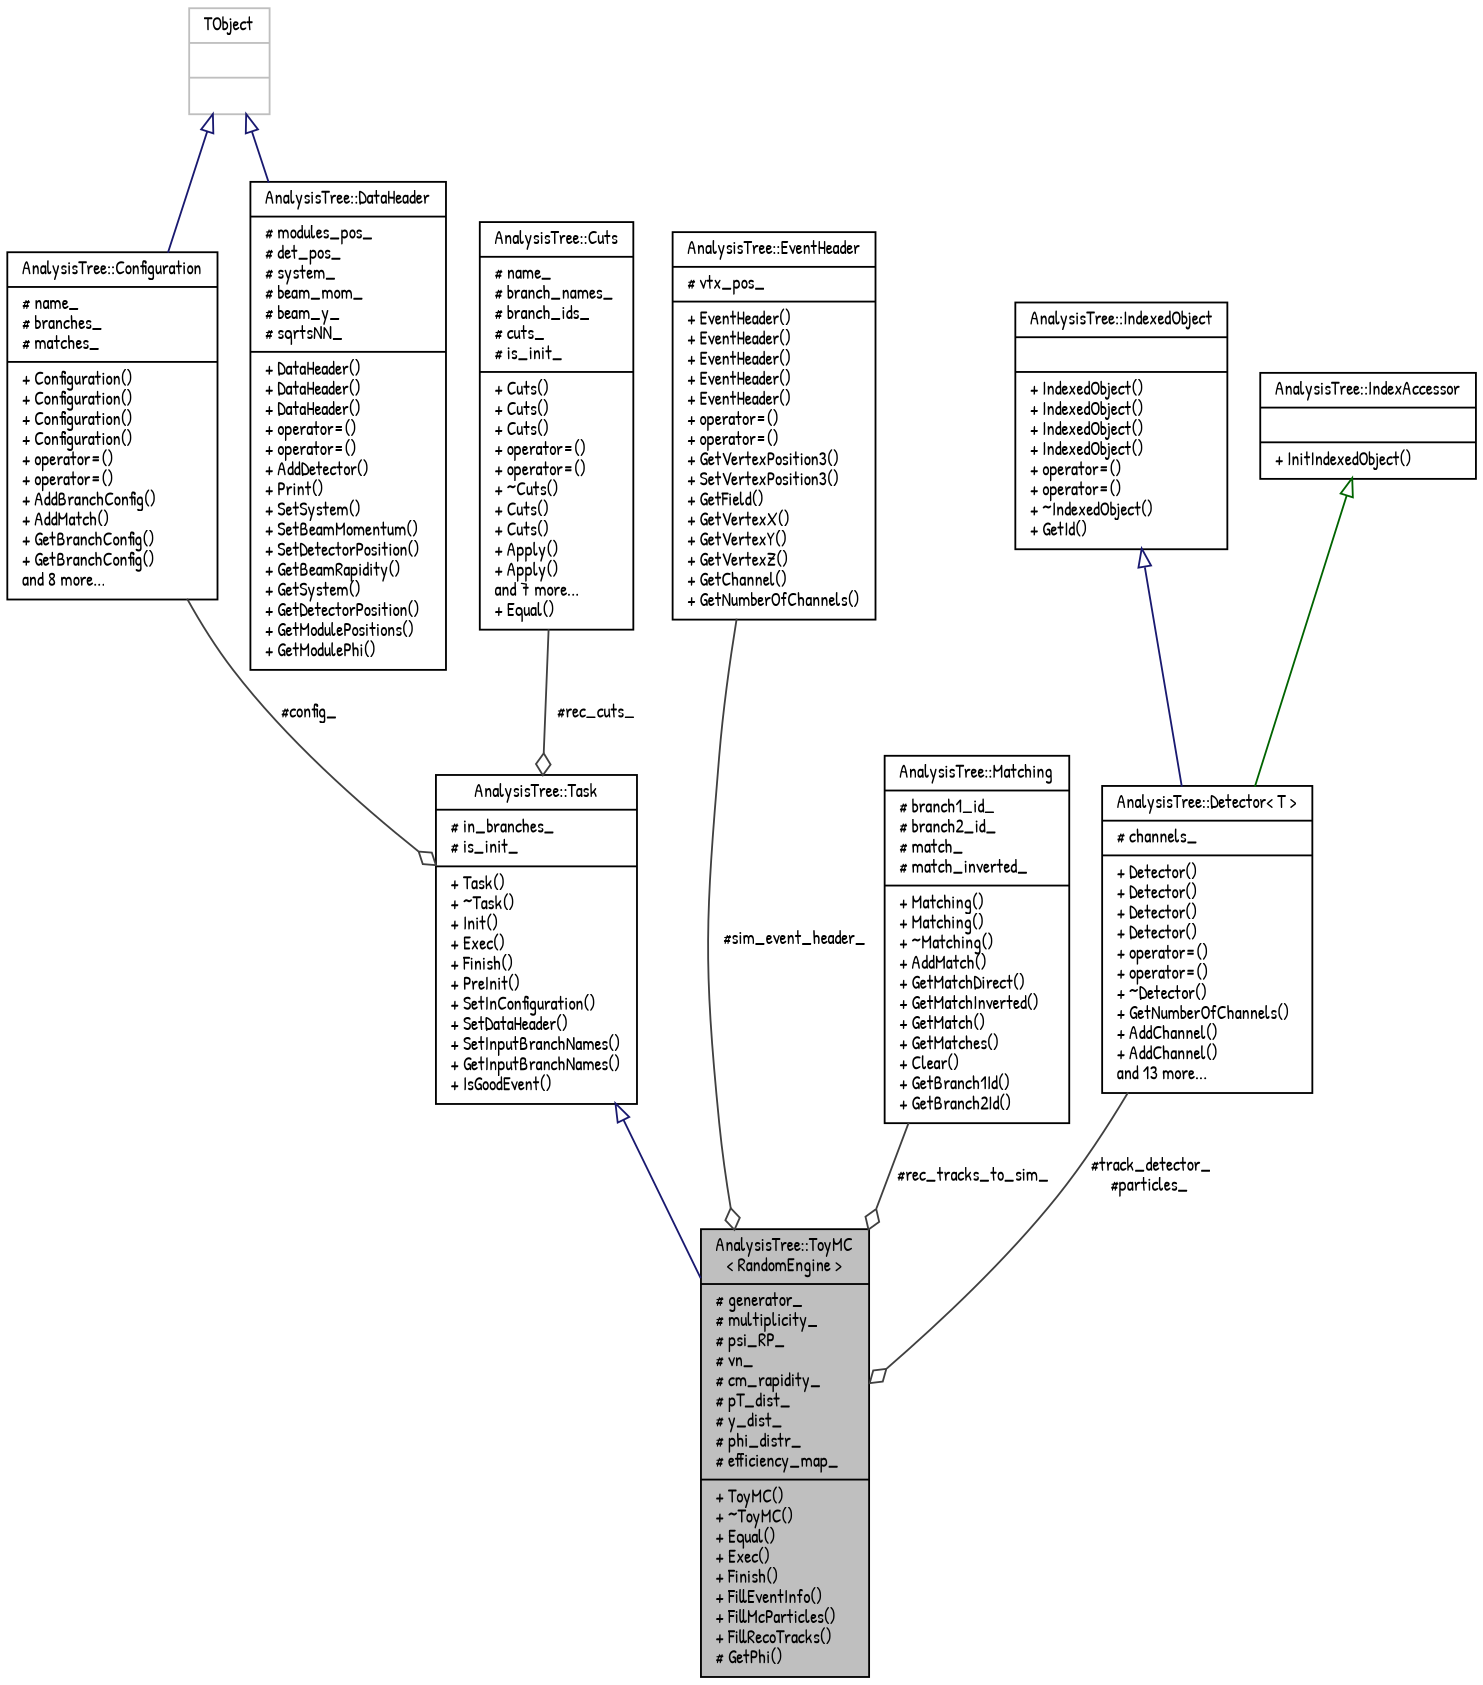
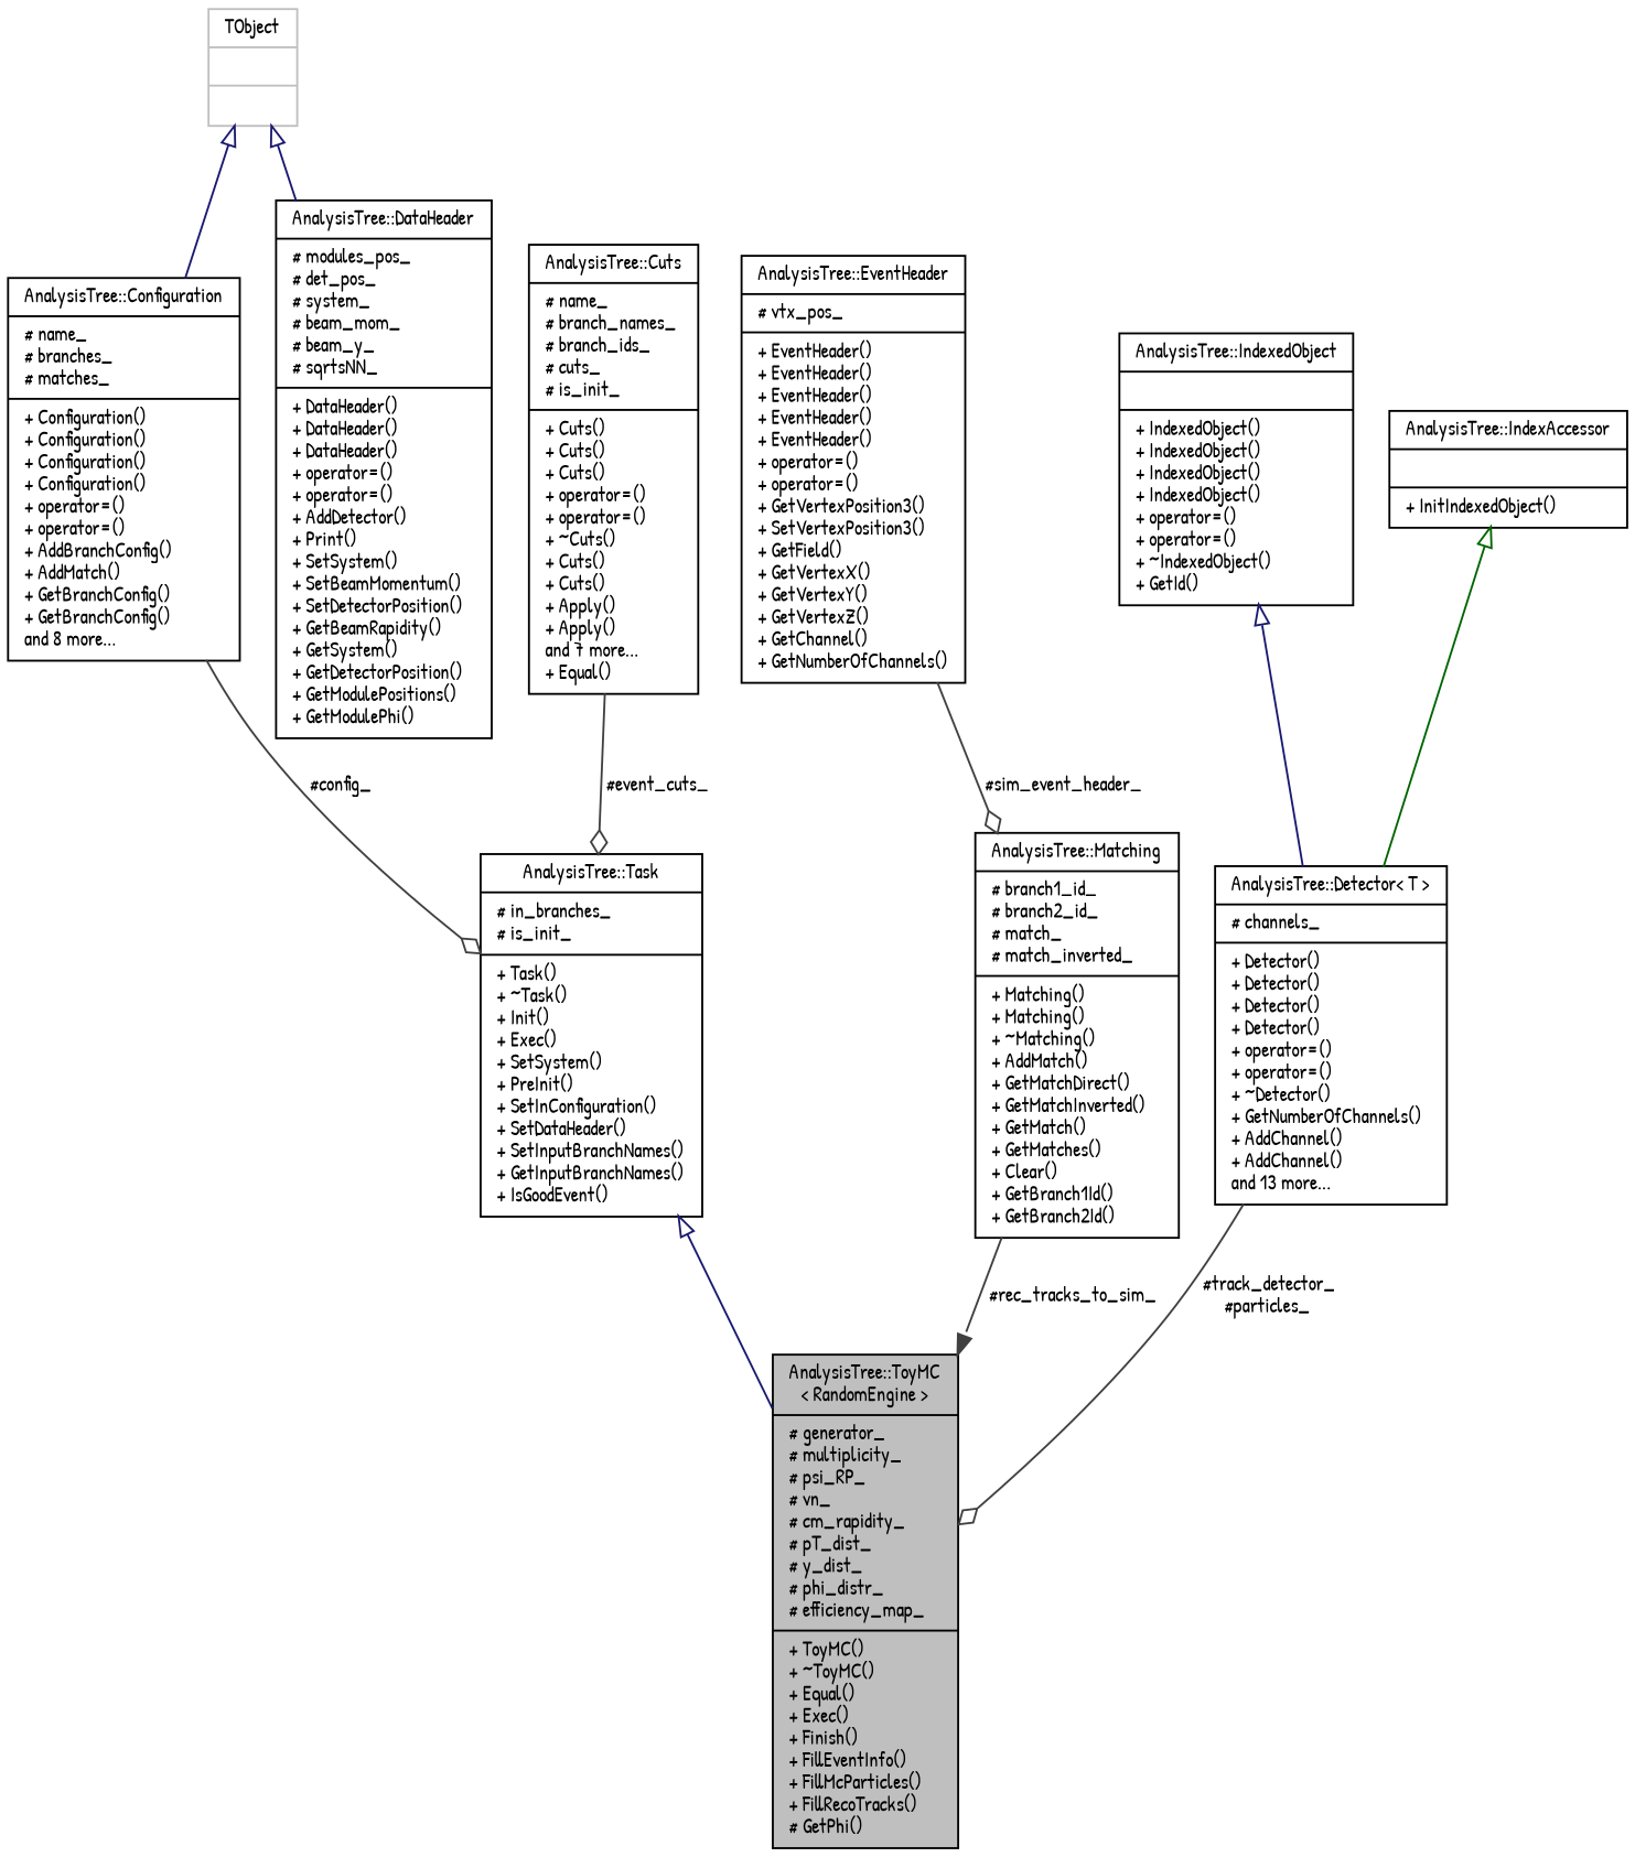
  digraph {
    fontname="Patrick Hand"
    node [color=black fillcolor=white fontname="Patrick Hand" fontsize=10 shape=record style=filled]
    edge [color=grey25 fontname="Patrick Hand" fontsize=10 labelfontname=Helvetica labelfontsize=10 style=solid]
    n1 [fillcolor=grey75 fontcolor=black height=0.2 label="{AnalysisTree::ToyMC\l\< RandomEngine \>\n|# generator_\l# multiplicity_\l# psi_RP_\l# vn_\l# cm_rapidity_\l# pT_dist_\l# y_dist_\l# phi_distr_\l# efficiency_map_\l|+ ToyMC()\l+ ~ToyMC()\l+ Equal()\l+ Exec()\l+ Finish()\l+ FillEventInfo()\l+ FillMcParticles()\l+ FillRecoTracks()\l# GetPhi()\l}" width=0.4]
-   n2 [height=0.2 label="{AnalysisTree::Task\n|# in_branches_\l# is_init_\l|+ Task()\l+ ~Task()\l+ Init()\l+ Exec()\l+ Finish()\l+ PreInit()\l+ SetInConfiguration()\l+ SetDataHeader()\l+ SetInputBranchNames()\l+ GetInputBranchNames()\l+ IsGoodEvent()\l}" width=0.4]
+   n2 [height=0.2 label="{AnalysisTree::Task\n|# in_branches_\l# is_init_\l|+ Task()\l+ ~Task()\l+ Init()\l+ Exec()\l+ SetSystem()\l+ PreInit()\l+ SetInConfiguration()\l+ SetDataHeader()\l+ SetInputBranchNames()\l+ GetInputBranchNames()\l+ IsGoodEvent()\l}" width=0.4]
    n3 [height=0.2 label="{AnalysisTree::Configuration\n|# name_\l# branches_\l# matches_\l|+ Configuration()\l+ Configuration()\l+ Configuration()\l+ Configuration()\l+ operator=()\l+ operator=()\l+ AddBranchConfig()\l+ AddMatch()\l+ GetBranchConfig()\l+ GetBranchConfig()\land 8 more...\l}" width=0.4]
    n4 [color=grey75 height=0.2 label="{TObject\n||}" width=0.4]
    n5 [height=0.2 label="{AnalysisTree::DataHeader\n|# modules_pos_\l# det_pos_\l# system_\l# beam_mom_\l# beam_y_\l# sqrtsNN_\l|+ DataHeader()\l+ DataHeader()\l+ DataHeader()\l+ operator=()\l+ operator=()\l+ AddDetector()\l+ Print()\l+ SetSystem()\l+ SetBeamMomentum()\l+ SetDetectorPosition()\l+ GetBeamRapidity()\l+ GetSystem()\l+ GetDetectorPosition()\l+ GetModulePositions()\l+ GetModulePhi()\l}" width=0.4]
    n6 [height=0.2 label="{AnalysisTree::Cuts\n|# name_\l# branch_names_\l# branch_ids_\l# cuts_\l# is_init_\l|+ Cuts()\l+ Cuts()\l+ Cuts()\l+ operator=()\l+ operator=()\l+ ~Cuts()\l+ Cuts()\l+ Cuts()\l+ Apply()\l+ Apply()\land 7 more...\l+ Equal()\l}" width=0.4]
    n7 [height=0.2 label="{AnalysisTree::Matching\n|# branch1_id_\l# branch2_id_\l# match_\l# match_inverted_\l|+ Matching()\l+ Matching()\l+ ~Matching()\l+ AddMatch()\l+ GetMatchDirect()\l+ GetMatchInverted()\l+ GetMatch()\l+ GetMatches()\l+ Clear()\l+ GetBranch1Id()\l+ GetBranch2Id()\l}" width=0.4]
    n8 [height=0.2 label="{AnalysisTree::Detector\< T \>\n|# channels_\l|+ Detector()\l+ Detector()\l+ Detector()\l+ Detector()\l+ operator=()\l+ operator=()\l+ ~Detector()\l+ GetNumberOfChannels()\l+ AddChannel()\l+ AddChannel()\land 13 more...\l}" width=0.4]
    n9 [height=0.2 label="{AnalysisTree::IndexedObject\n||+ IndexedObject()\l+ IndexedObject()\l+ IndexedObject()\l+ IndexedObject()\l+ operator=()\l+ operator=()\l+ ~IndexedObject()\l+ GetId()\l}" width=0.4]
    n10 [height=0.2 label="{AnalysisTree::IndexAccessor\n||+ InitIndexedObject()\l}" width=0.4]
    n11 [height=0.2 label="{AnalysisTree::EventHeader\n|# vtx_pos_\l|+ EventHeader()\l+ EventHeader()\l+ EventHeader()\l+ EventHeader()\l+ EventHeader()\l+ operator=()\l+ operator=()\l+ GetVertexPosition3()\l+ SetVertexPosition3()\l+ GetField()\l+ GetVertexX()\l+ GetVertexY()\l+ GetVertexZ()\l+ GetChannel()\l+ GetNumberOfChannels()\l}" width=0.4]
    n2 -> n1 [arrowtail=onormal color=midnightblue dir=back]
    n3 -> n2 [arrowhead=odiamond label=" #config_"]
    n4 -> n3 [arrowtail=onormal color=midnightblue dir=back]
    n4 -> n5 [arrowtail=onormal color=midnightblue dir=back]
-   n6 -> n2 [arrowhead=odiamond label=" #rec_cuts_"]
-   n7 -> n1 [arrowhead=odiamond label=" #rec_tracks_to_sim_"]
+   n6 -> n2 [arrowhead=odiamond label=" #event_cuts_"]
+   n7 -> n1 [arrowhead=normal label=" #rec_tracks_to_sim_"]
    n8 -> n1 [arrowhead=odiamond label=" #track_detector_\n#particles_"]
    n9 -> n8 [arrowtail=onormal color=midnightblue dir=back]
    n10 -> n8 [arrowtail=onormal color=darkgreen dir=back]
-   n11 -> n1 [arrowhead=odiamond label=" #sim_event_header_"]
+   n11 -> n7 [arrowhead=odiamond label=" #sim_event_header_"]
  }
